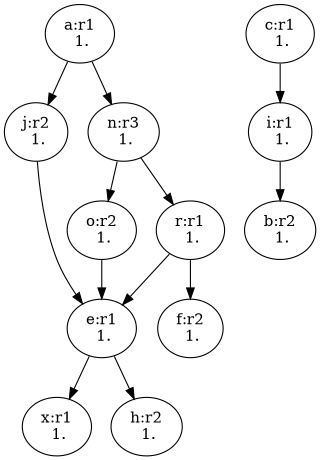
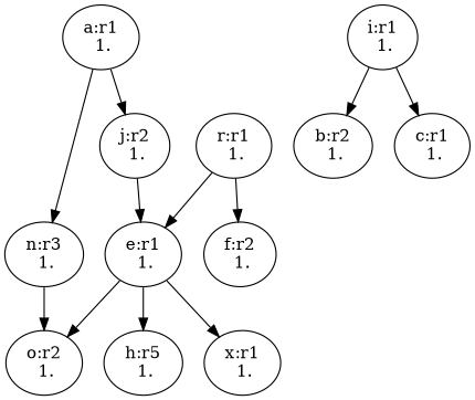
  digraph {
    n1 [label="x:r1\n 1."]
    n2 [label="i:r1\n 1."]
    n3 [label="b:r2\n 1."]
    n4 [label="c:r1\n 1."]
    n5 [label="o:r2\n 1."]
    n6 [label="e:r1\n 1."]
-   n7 [label="h:r2\n 1."]
+   n7 [label="h:r5\n 1."]
    n8 [label="r:r1\n 1."]
    n9 [label="f:r2\n 1."]
    n10 [label="j:r2\n 1."]
    n11 [label="a:r1\n 1."]
    n12 [label="n:r3\n 1."]
    n2 -> n3
-   n4 -> n2
-   n5 -> n6
+   n2 -> n4
+   n6 -> n5
    n6 -> n1
    n6 -> n7
    n8 -> n6
    n8 -> n9
    n10 -> n6
    n11 -> n10
    n11 -> n12
    n12 -> n5
-   n12 -> n8
  }
